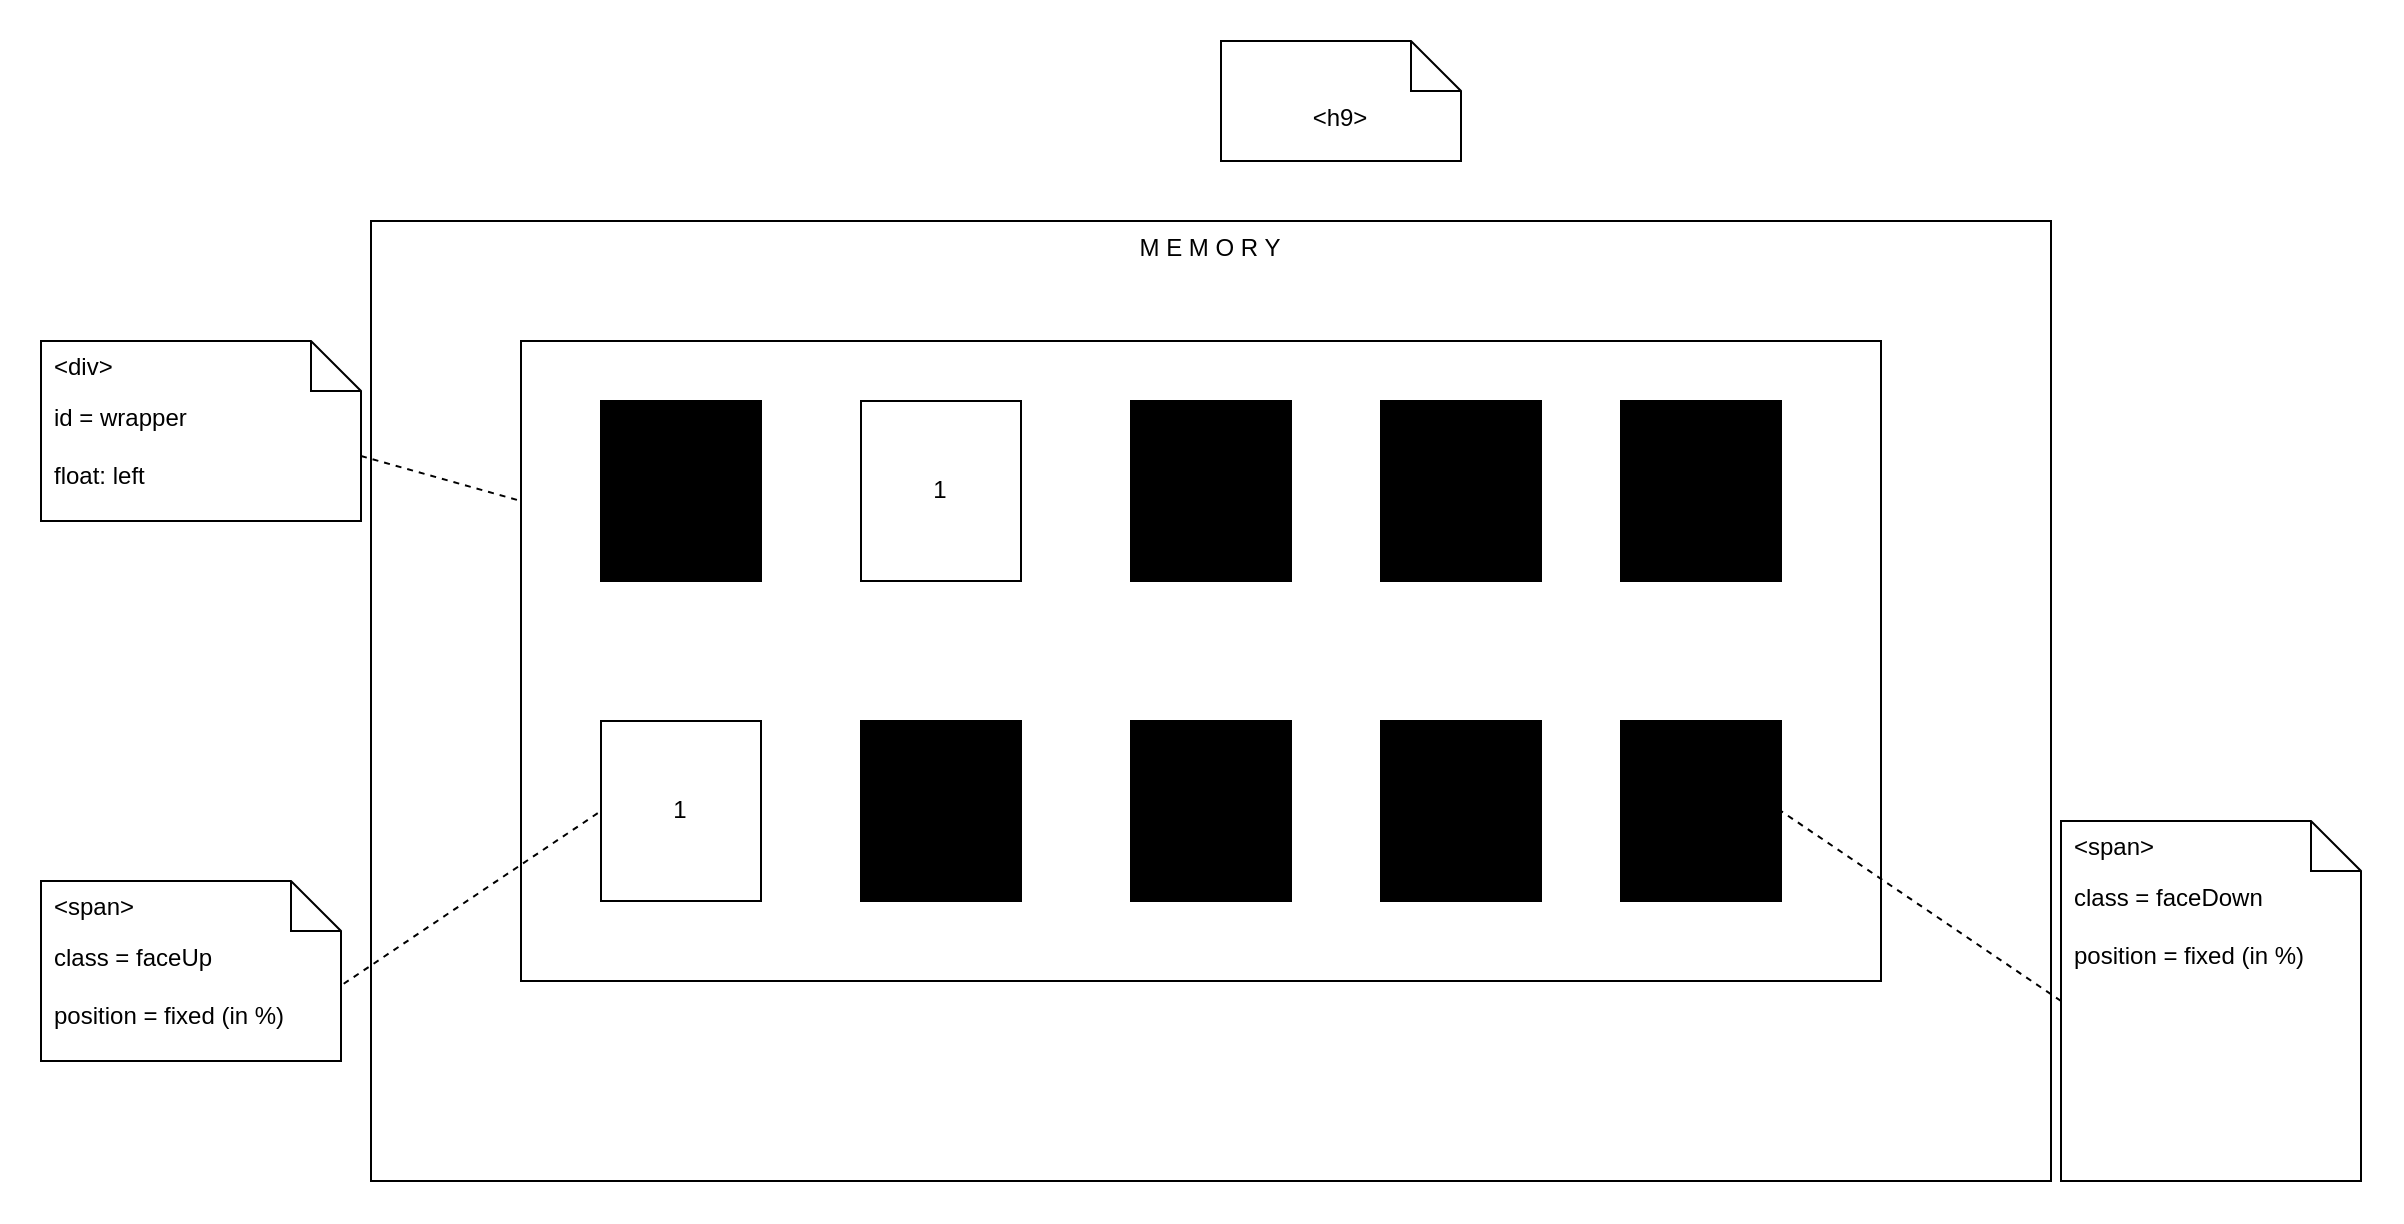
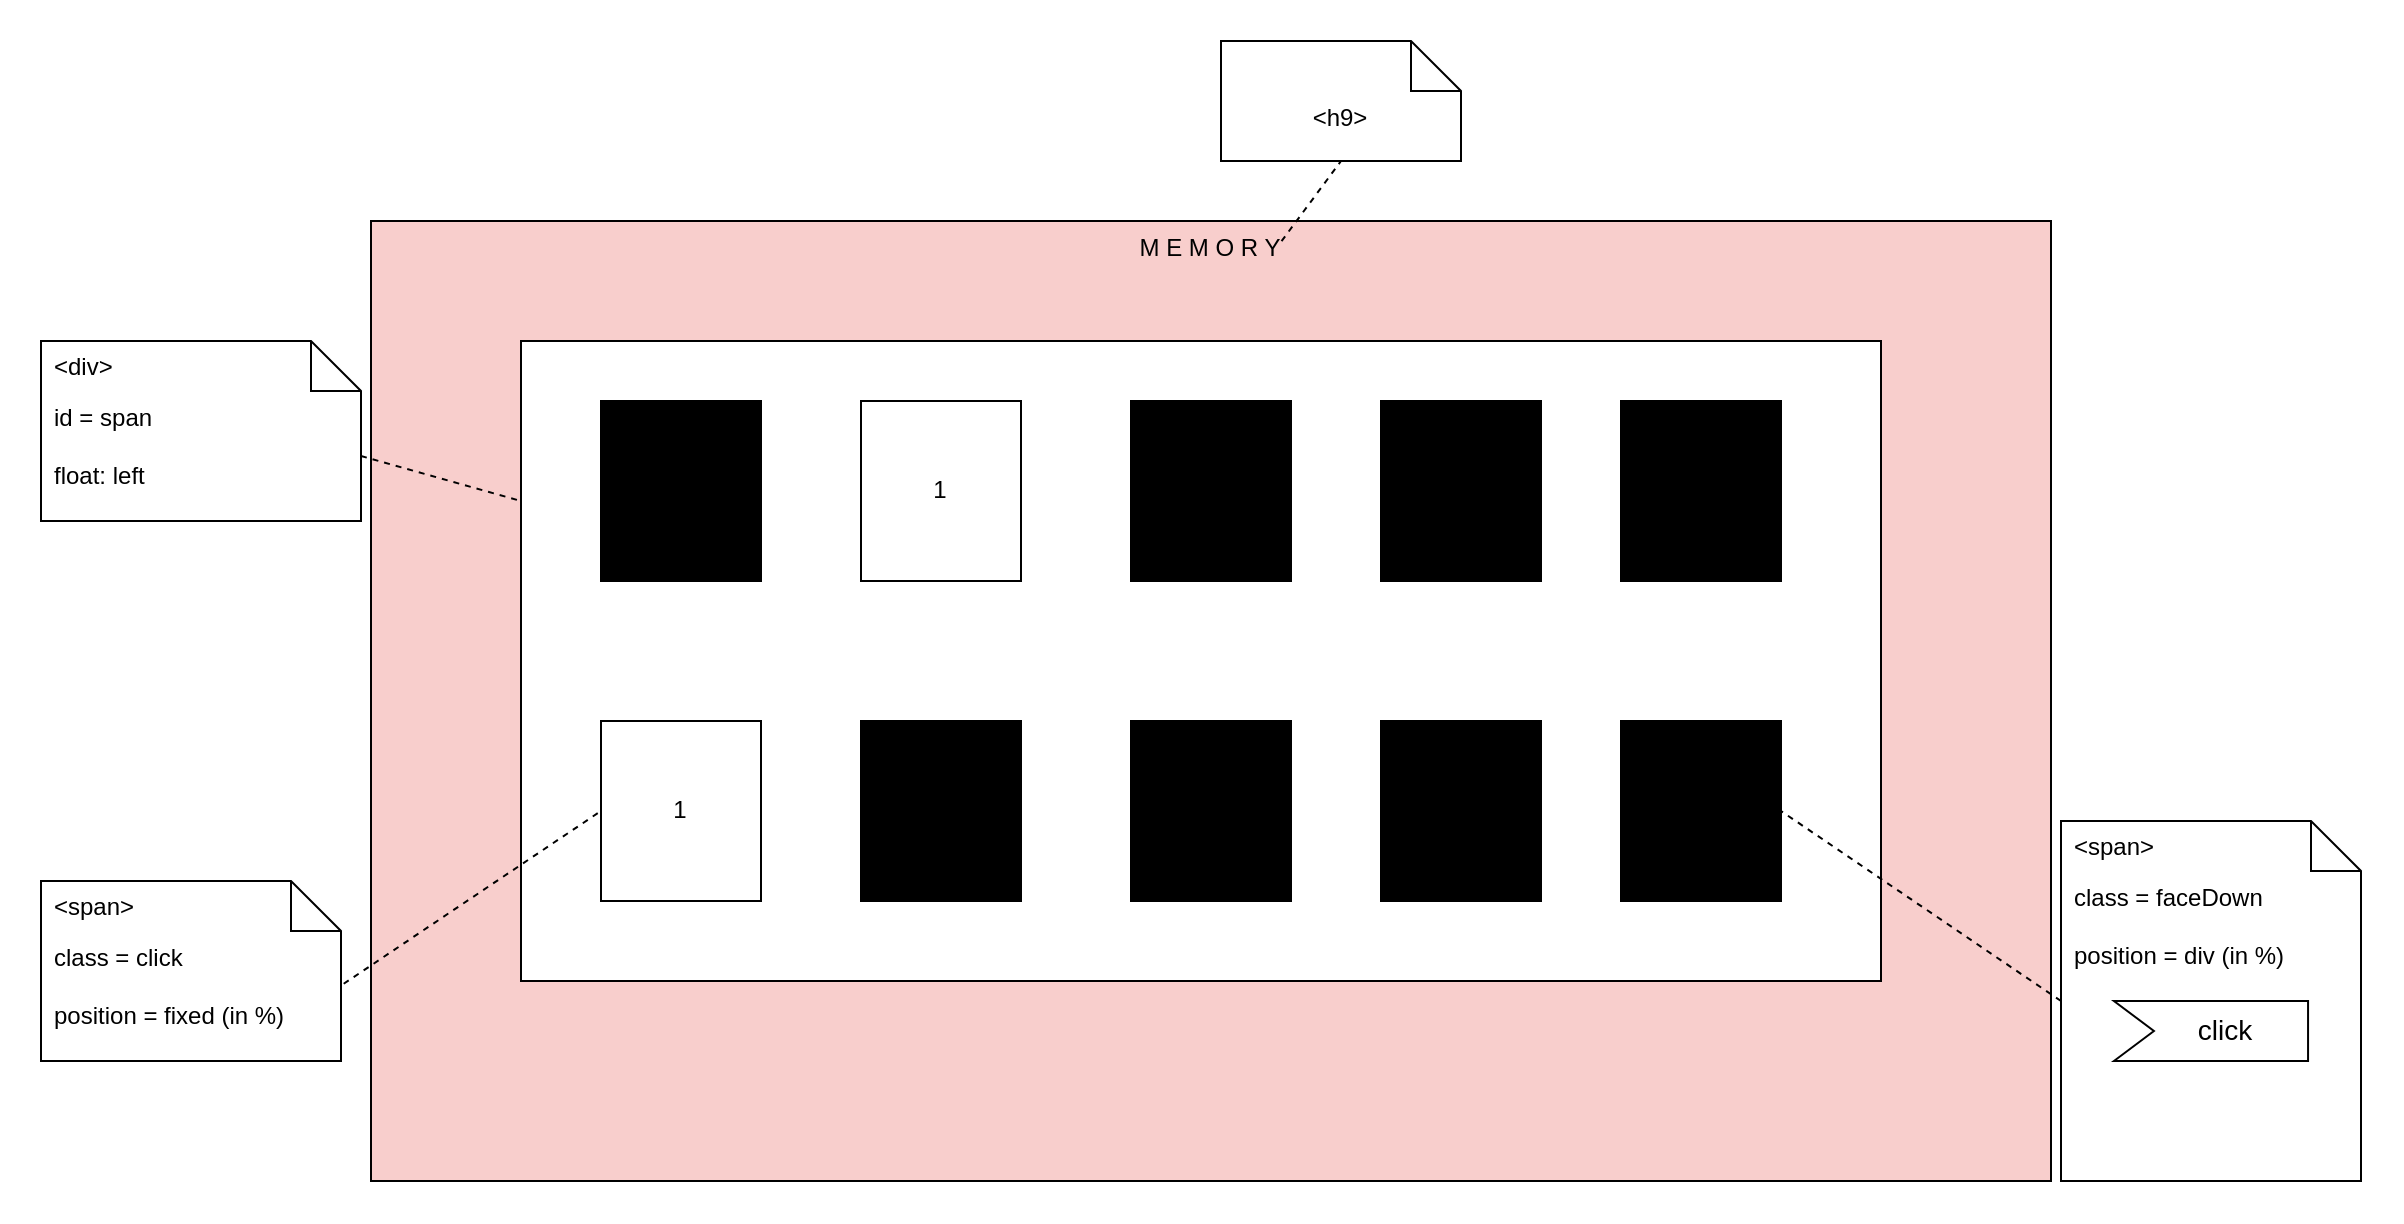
  <mxCell id="0" />
  <mxCell id="1" parent="0" />
- <mxCell id="2" value="M E M O R Y" style="rounded=0;whiteSpace=wrap;html=1;verticalAlign=top;" vertex="1" parent="1"><mxGeometry x="185" y="110" width="840" height="480" as="geometry" /></mxCell>
+ <mxCell id="2" value="M E M O R Y" style="rounded=0;whiteSpace=wrap;html=1;verticalAlign=top;fillColor=#f8cecc;" vertex="1" parent="1"><mxGeometry x="185" y="110" width="840" height="480" as="geometry" /></mxCell>
  <mxCell id="3" value="" style="rounded=0;whiteSpace=wrap;html=1;" vertex="1" parent="1"><mxGeometry x="260" y="170" width="680" height="320" as="geometry" /></mxCell>
  <mxCell id="4" value="" style="rounded=0;whiteSpace=wrap;html=1;labelBackgroundColor=#FFFFFF;fillColor=#000000;" vertex="1" parent="1"><mxGeometry x="300" y="200" width="80" height="90" as="geometry" /></mxCell>
  <mxCell id="5" value="1" style="rounded=0;whiteSpace=wrap;html=1;" vertex="1" parent="1"><mxGeometry x="430" y="200" width="80" height="90" as="geometry" /></mxCell>
  <mxCell id="6" value="" style="rounded=0;whiteSpace=wrap;html=1;fillColor=#000000;" vertex="1" parent="1"><mxGeometry x="565" y="200" width="80" height="90" as="geometry" /></mxCell>
  <mxCell id="7" value="" style="rounded=0;whiteSpace=wrap;html=1;fillColor=#000000;" vertex="1" parent="1"><mxGeometry x="690" y="200" width="80" height="90" as="geometry" /></mxCell>
  <mxCell id="8" value="" style="rounded=0;whiteSpace=wrap;html=1;fillColor=#000000;" vertex="1" parent="1"><mxGeometry x="810" y="200" width="80" height="90" as="geometry" /></mxCell>
  <mxCell id="9" value="1" style="rounded=0;whiteSpace=wrap;html=1;" vertex="1" parent="1"><mxGeometry x="300" y="360" width="80" height="90" as="geometry" /></mxCell>
  <mxCell id="10" value="" style="rounded=0;whiteSpace=wrap;html=1;fillColor=#000000;" vertex="1" parent="1"><mxGeometry x="430" y="360" width="80" height="90" as="geometry" /></mxCell>
  <mxCell id="11" value="" style="rounded=0;whiteSpace=wrap;html=1;fillColor=#000000;" vertex="1" parent="1"><mxGeometry x="565" y="360" width="80" height="90" as="geometry" /></mxCell>
  <mxCell id="12" value="" style="rounded=0;whiteSpace=wrap;html=1;fillColor=#000000;" vertex="1" parent="1"><mxGeometry x="690" y="360" width="80" height="90" as="geometry" /></mxCell>
  <mxCell id="13" value="" style="rounded=0;whiteSpace=wrap;html=1;fillColor=#000000;" vertex="1" parent="1"><mxGeometry x="810" y="360" width="80" height="90" as="geometry" /></mxCell>
- <mxCell id="14" value="class = faceUp&lt;br&gt;&lt;br&gt;position = fixed (in %)" style="shape=note2;boundedLbl=1;whiteSpace=wrap;html=1;size=25;verticalAlign=top;align=left;spacingLeft=5;labelBackgroundColor=#FFFFFF;fillColor=#FFFFFF;" vertex="1" parent="1"><mxGeometry y="440" width="150" height="90" as="geometry" x="20" /></mxCell>
+ <mxCell id="14" value="class = click&lt;br&gt;&lt;br&gt;position = fixed (in %)" style="shape=note2;boundedLbl=1;whiteSpace=wrap;html=1;size=25;verticalAlign=top;align=left;spacingLeft=5;labelBackgroundColor=#FFFFFF;fillColor=#FFFFFF;" vertex="1" parent="1"><mxGeometry y="440" width="150" height="90" as="geometry" x="20" /></mxCell>
  <mxCell id="15" value="&lt;span&gt;" style="resizeWidth=1;part=1;strokeColor=none;fillColor=none;align=left;spacingLeft=5;labelBackgroundColor=#FFFFFF;" vertex="1" parent="14"><mxGeometry width="141.176" height="25" relative="1" as="geometry" /></mxCell>
- <mxCell id="16" value="id = wrapper&lt;br&gt;&lt;br&gt;float: left" style="shape=note2;boundedLbl=1;whiteSpace=wrap;html=1;size=25;verticalAlign=top;align=left;spacingLeft=5;labelBackgroundColor=#FFFFFF;fillColor=#FFFFFF;" vertex="1" parent="1"><mxGeometry y="170" width="160" height="90" as="geometry" x="20" /></mxCell>
+ <mxCell id="16" value="id = span&lt;br&gt;&lt;br&gt;float: left" style="shape=note2;boundedLbl=1;whiteSpace=wrap;html=1;size=25;verticalAlign=top;align=left;spacingLeft=5;labelBackgroundColor=#FFFFFF;fillColor=#FFFFFF;" vertex="1" parent="1"><mxGeometry y="170" width="160" height="90" as="geometry" x="20" /></mxCell>
  <mxCell id="17" value="&lt;div&gt;" style="resizeWidth=1;part=1;strokeColor=none;fillColor=none;align=left;spacingLeft=5;labelBackgroundColor=#FFFFFF;" vertex="1" parent="16"><mxGeometry width="160" height="25" relative="1" as="geometry" /></mxCell>
- <mxCell id="18" value="class = faceDown&lt;br&gt;&lt;br&gt;position = fixed (in %)" style="shape=note2;boundedLbl=1;whiteSpace=wrap;html=1;size=25;verticalAlign=top;align=left;spacingLeft=5;labelBackgroundColor=#FFFFFF;fillColor=#FFFFFF;" vertex="1" parent="1"><mxGeometry x="1030" y="410" width="150" height="180" as="geometry" /></mxCell>
+ <mxCell id="18" value="class = faceDown&lt;br&gt;&lt;br&gt;position = div (in %)" style="shape=note2;boundedLbl=1;whiteSpace=wrap;html=1;size=25;verticalAlign=top;align=left;spacingLeft=5;labelBackgroundColor=#FFFFFF;fillColor=#FFFFFF;" vertex="1" parent="1"><mxGeometry x="1030" y="410" width="150" height="180" as="geometry" /></mxCell>
  <mxCell id="19" value="&lt;span&gt;" style="resizeWidth=1;part=1;strokeColor=none;fillColor=none;align=left;spacingLeft=5;labelBackgroundColor=#FFFFFF;" vertex="1" parent="18"><mxGeometry width="141.176" height="25" relative="1" as="geometry" /></mxCell>
+ <mxCell id="20" value="click" style="html=1;shape=mxgraph.infographic.ribbonSimple;notch1=20;notch2=0;align=center;verticalAlign=middle;fontSize=14;fontStyle=0;fillColor=#FFFFFF;flipH=0;spacingRight=0;spacingLeft=14;labelBackgroundColor=#FFFFFF;" vertex="1" parent="18"><mxGeometry x="26.47" y="90" width="97.059" height="30" as="geometry" /></mxCell>
  <mxCell id="21" value="&amp;lt;h9&amp;gt;" style="shape=note2;boundedLbl=1;whiteSpace=wrap;html=1;size=25;verticalAlign=top;align=center;labelBackgroundColor=#FFFFFF;fillColor=#FFFFFF;" vertex="1" parent="1"><mxGeometry x="610" y="20" width="120" height="60" as="geometry" /></mxCell>
  <mxCell id="22" value="" style="endArrow=none;dashed=1;html=1;rounded=0;exitX=0;exitY=0;exitDx=160;exitDy=57.5;exitPerimeter=0;entryX=0;entryY=0.25;entryDx=0;entryDy=0;" edge="1" parent="1" source="16" target="3"><mxGeometry width="50" height="50" relative="1" as="geometry"><mxPoint x="410" y="310" as="sourcePoint" /><mxPoint x="460" y="260" as="targetPoint" /></mxGeometry></mxCell>
  <mxCell id="23" value="" style="endArrow=none;dashed=1;html=1;rounded=0;exitX=1.009;exitY=0.571;exitDx=0;exitDy=0;exitPerimeter=0;entryX=0;entryY=0.5;entryDx=0;entryDy=0;" edge="1" parent="1" source="14" target="9"><mxGeometry width="50" height="50" relative="1" as="geometry"><mxPoint x="410" y="310" as="sourcePoint" /><mxPoint x="460" y="260" as="targetPoint" /></mxGeometry></mxCell>
  <mxCell id="24" value="" style="endArrow=none;dashed=1;html=1;rounded=0;entryX=1;entryY=0.5;entryDx=0;entryDy=0;exitX=0;exitY=0.5;exitDx=0;exitDy=0;exitPerimeter=0;" edge="1" parent="1" source="18" target="13"><mxGeometry width="50" height="50" relative="1" as="geometry"><mxPoint x="680" y="480" as="sourcePoint" /><mxPoint x="730" y="430" as="targetPoint" /></mxGeometry></mxCell>
+ <mxCell id="25" value="" style="endArrow=none;dashed=1;html=1;rounded=0;entryX=0.5;entryY=1;entryDx=0;entryDy=0;entryPerimeter=0;exitX=0.542;exitY=0.021;exitDx=0;exitDy=0;exitPerimeter=0;" edge="1" parent="1" source="2" target="21"><mxGeometry width="50" height="50" relative="1" as="geometry"><mxPoint x="740" y="90" as="sourcePoint" /><mxPoint x="730" y="90" as="targetPoint" /></mxGeometry></mxCell>
